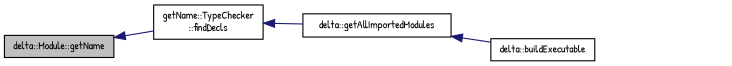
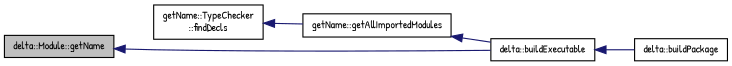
  digraph {
    fontname="Patrick Hand"
    rankdir=LR
    node [color=black fillcolor=white fontname="Patrick Hand" fontsize=10 shape=record style=filled]
    edge [color=midnightblue dir=back fontname="Patrick Hand" fontsize=10 labelfontname=Helvetica labelfontsize=10 style=solid]
    n1 [fillcolor=grey75 fontcolor=black height=0.2 label="delta::Module::getName" width=0.4]
    n2 [height=0.2 label="getName::TypeChecker\l::findDecls" width=0.4]
-   n3 [height=0.2 label="delta::getAllImportedModules" width=0.4]
+   n3 [height=0.2 label="getName::getAllImportedModules" width=0.4]
    n4 [height=0.2 label="delta::buildExecutable" width=0.4]
-   n1 -> n2
+   n5 [height=0.2 label="delta::buildPackage" width=0.4]
+   n1 -> n4
    n2 -> n3
    n3 -> n4
+   n4 -> n5
  }
